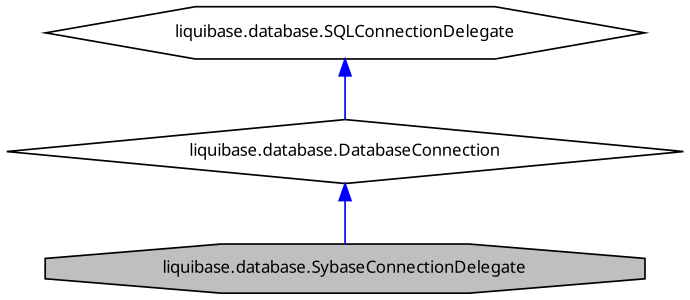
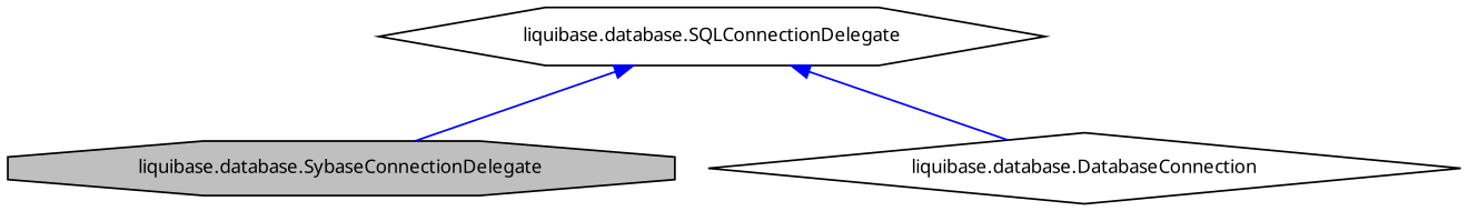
  digraph {
    node [color=black fillcolor=white fontname="FreeSans.ttf" fontsize=10 style=filled]
    edge [color=blue dir=back fontname="FreeSans.ttf" fontsize=10 labelfontname="FreeSans.ttf" labelfontsize=10 style=solid]
    n1 [fillcolor=grey75 fontcolor=black height=0.2 label="liquibase.database.SybaseConnectionDelegate" shape=octagon width=0.4]
    n2 [height=0.2 label="liquibase.database.SQLConnectionDelegate" shape=hexagon width=0.4]
    n3 [height=0.2 label="liquibase.database.DatabaseConnection" shape=diamond width=0.4]
-   n3 -> n1
+   n2 -> n1
    n2 -> n3
  }
